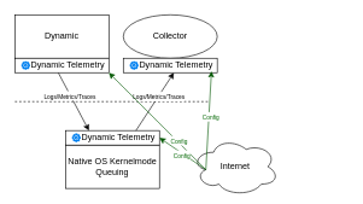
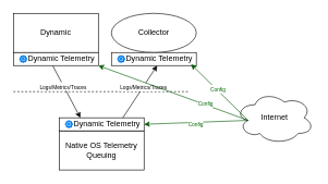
  <mxCell id="0" />
  <mxCell id="1" parent="0" />
  <mxCell id="2" value="" style="endArrow=none;dashed=1;html=1;rounded=0;" edge="1" parent="1"><mxGeometry width="50" height="50" relative="1" as="geometry"><mxPoint x="20" y="140" as="sourcePoint" /><mxPoint x="290" y="140" as="targetPoint" /></mxGeometry></mxCell>
  <mxCell id="3" value="Dynamic" style="rounded=0;whiteSpace=wrap;html=1;" vertex="1" parent="1"><mxGeometry x="20" y="20" width="130" height="60" as="geometry" /></mxCell>
- <mxCell id="4" value="Native OS Kernelmode&lt;br&gt;Queuing" style="rounded=0;whiteSpace=wrap;html=1;" vertex="1" parent="1"><mxGeometry x="90" y="200" width="130" height="60" as="geometry" /></mxCell>
+ <mxCell id="4" value="Native OS Telemetry&lt;br&gt;Queuing" style="rounded=0;whiteSpace=wrap;html=1;" vertex="1" parent="1"><mxGeometry x="90" y="200" width="130" height="60" as="geometry" /></mxCell>
  <mxCell id="5" value="&amp;nbsp; &amp;nbsp; &amp;nbsp;Dynamic Telemetry" style="rounded=0;whiteSpace=wrap;html=1;movable=0;resizable=0;rotatable=0;deletable=0;editable=0;locked=1;connectable=0;" vertex="1" parent="1"><mxGeometry x="90" y="180" width="130" height="20" as="geometry" /></mxCell>
- <mxCell id="6" value="Internet" style="ellipse;shape=cloud;whiteSpace=wrap;html=1;" vertex="1" parent="1"><mxGeometry x="265" y="190" width="120" height="80" as="geometry" /></mxCell>
+ <mxCell id="6" value="Internet" style="ellipse;shape=cloud;whiteSpace=wrap;html=1;" vertex="1" parent="1"><mxGeometry x="360" y="140" width="120" height="80" as="geometry" /></mxCell>
  <mxCell id="7" value="Collector" style="ellipse;whiteSpace=wrap;html=1;" vertex="1" parent="1"><mxGeometry x="170" y="20" width="130" height="60" as="geometry" /></mxCell>
  <mxCell id="8" value="" style="endArrow=classic;html=1;rounded=0;exitX=0.5;exitY=1;exitDx=0;exitDy=0;entryX=0.25;entryY=0;entryDx=0;entryDy=0;" edge="1" parent="1" target="5"><mxGeometry width="50" height="50" relative="1" as="geometry"><mxPoint x="80" y="100" as="sourcePoint" /><mxPoint x="440" y="170" as="targetPoint" /></mxGeometry></mxCell>
  <mxCell id="9" value="&lt;font style=&quot;font-size: 8px;&quot;&gt;Logs/Metrics/Traces&lt;/font&gt;" style="edgeLabel;html=1;align=center;verticalAlign=middle;resizable=0;points=[];" vertex="1" connectable="0" parent="8"><mxGeometry x="-0.237" y="-1" relative="1" as="geometry"><mxPoint as="offset" /></mxGeometry></mxCell>
  <mxCell id="10" value="" style="endArrow=classic;html=1;rounded=0;entryX=0.5;entryY=1;entryDx=0;entryDy=0;exitX=0.75;exitY=0;exitDx=0;exitDy=0;" edge="1" parent="1" source="5"><mxGeometry width="50" height="50" relative="1" as="geometry"><mxPoint x="360" y="200" as="sourcePoint" /><mxPoint x="240" y="100" as="targetPoint" /></mxGeometry></mxCell>
  <mxCell id="11" value="&lt;font style=&quot;font-size: 8px;&quot;&gt;Logs/Metrics/Traces&lt;/font&gt;" style="edgeLabel;html=1;align=center;verticalAlign=middle;resizable=0;points=[];" vertex="1" connectable="0" parent="10"><mxGeometry x="0.197" relative="1" as="geometry"><mxPoint as="offset" /></mxGeometry></mxCell>
  <mxCell id="12" value="" style="html=1;verticalLabelPosition=bottom;align=center;labelBackgroundColor=#ffffff;verticalAlign=top;strokeWidth=2;strokeColor=#0080F0;shadow=0;dashed=0;shape=mxgraph.ios7.icons.settings;movable=0;resizable=0;rotatable=0;deletable=0;editable=0;locked=1;connectable=0;" vertex="1" parent="1"><mxGeometry x="100" y="185" width="10" height="10" as="geometry" /></mxCell>
  <mxCell id="13" value="&amp;nbsp; &amp;nbsp; &amp;nbsp;Dynamic Telemetry" style="rounded=0;whiteSpace=wrap;html=1;movable=1;resizable=1;rotatable=1;deletable=1;editable=1;locked=0;connectable=1;" vertex="1" parent="1"><mxGeometry x="170" y="80" width="130" height="20" as="geometry" /></mxCell>
  <mxCell id="14" value="" style="html=1;verticalLabelPosition=bottom;align=center;labelBackgroundColor=#ffffff;verticalAlign=top;strokeWidth=2;strokeColor=#0080F0;shadow=0;dashed=0;shape=mxgraph.ios7.icons.settings;movable=1;resizable=1;rotatable=1;deletable=1;editable=1;locked=0;connectable=1;" vertex="1" parent="1"><mxGeometry x="180" y="85" width="10" height="10" as="geometry" /></mxCell>
  <mxCell id="15" value="&amp;nbsp; &amp;nbsp; &amp;nbsp;Dynamic Telemetry" style="rounded=0;whiteSpace=wrap;html=1;movable=1;resizable=1;rotatable=1;deletable=1;editable=1;locked=0;connectable=1;" vertex="1" parent="1"><mxGeometry x="20" y="80" width="130" height="20" as="geometry" /></mxCell>
  <mxCell id="16" value="" style="html=1;verticalLabelPosition=bottom;align=center;labelBackgroundColor=#ffffff;verticalAlign=top;strokeWidth=2;strokeColor=#0080F0;shadow=0;dashed=0;shape=mxgraph.ios7.icons.settings;movable=1;resizable=1;rotatable=1;deletable=1;editable=1;locked=0;connectable=1;" vertex="1" parent="1"><mxGeometry x="30" y="85" width="10" height="10" as="geometry" /></mxCell>
  <mxCell id="17" value="" style="endArrow=classic;html=1;rounded=0;fillColor=#008a00;strokeColor=#005700;exitX=0.16;exitY=0.55;exitDx=0;exitDy=0;exitPerimeter=0;" edge="1" parent="1" source="6"><mxGeometry width="50" height="50" relative="1" as="geometry"><mxPoint x="380" y="180" as="sourcePoint" /><mxPoint x="292" y="98" as="targetPoint" /></mxGeometry></mxCell>
  <mxCell id="18" value="&lt;font color=&quot;#006600&quot; style=&quot;font-size: 8px;&quot;&gt;Config&lt;/font&gt;" style="edgeLabel;html=1;align=center;verticalAlign=middle;resizable=0;points=[];" vertex="1" connectable="0" parent="17"><mxGeometry x="0.091" y="-2" relative="1" as="geometry"><mxPoint as="offset" /></mxGeometry></mxCell>
  <mxCell id="19" value="" style="endArrow=classic;html=1;rounded=0;entryX=1;entryY=1;entryDx=0;entryDy=0;exitX=0.16;exitY=0.55;exitDx=0;exitDy=0;exitPerimeter=0;fillColor=#008a00;strokeColor=#005700;" edge="1" parent="1" source="6" target="15"><mxGeometry width="50" height="50" relative="1" as="geometry"><mxPoint x="378" y="182" as="sourcePoint" /><mxPoint x="302" y="108" as="targetPoint" /></mxGeometry></mxCell>
  <mxCell id="20" value="&lt;span style=&quot;color: rgb(0, 102, 0); font-size: 8px;&quot;&gt;Config&lt;/span&gt;" style="edgeLabel;html=1;align=center;verticalAlign=middle;resizable=0;points=[];" vertex="1" connectable="0" parent="19"><mxGeometry x="-0.415" y="-2" relative="1" as="geometry"><mxPoint as="offset" /></mxGeometry></mxCell>
  <mxCell id="21" value="" style="endArrow=classic;html=1;rounded=0;exitX=0.16;exitY=0.55;exitDx=0;exitDy=0;exitPerimeter=0;fillColor=#008a00;strokeColor=#005700;" edge="1" parent="1" source="6"><mxGeometry width="50" height="50" relative="1" as="geometry"><mxPoint x="388" y="192" as="sourcePoint" /><mxPoint x="220" y="190" as="targetPoint" /></mxGeometry></mxCell>
  <mxCell id="22" value="&lt;span style=&quot;color: rgb(0, 102, 0); font-size: 8px;&quot;&gt;Config&lt;/span&gt;" style="edgeLabel;html=1;align=center;verticalAlign=middle;resizable=0;points=[];" vertex="1" connectable="0" parent="21"><mxGeometry x="0.018" y="2" relative="1" as="geometry"><mxPoint as="offset" /></mxGeometry></mxCell>
